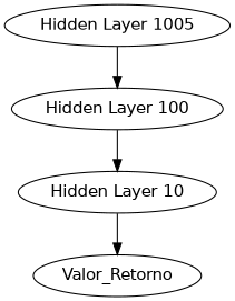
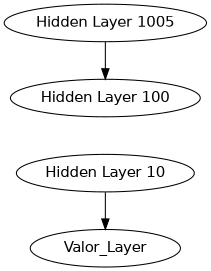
  digraph {
    fontname="DejaVu Sans"
    node [fontname="DejaVu Sans"]
    edge [fontname="DejaVu Sans"]
    n1 [label="Hidden Layer 1005"]
    n2 [label="Hidden Layer 100"]
    n3 [label="Hidden Layer 10"]
-   n4 [label=Valor_Retorno]
+   n4 [label=Valor_Layer]
    n1 -> n2
-   n2 -> n3
    n3 -> n4
  }
